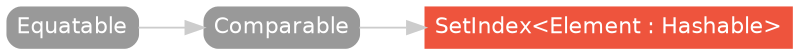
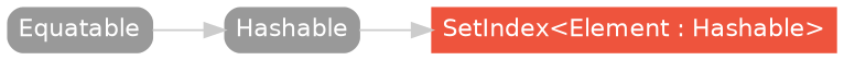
  strict digraph {
    rankdir=LR
    node [color="#999999" fillcolor="#999999" fontcolor=white fontname=Helvetica fontsize=12 margin="0.07,0.05" shape=box style="filled,rounded"]
    edge [color="#cccccc"]
    "SetIndex<Element : Hashable>" [color="#ee543d" fillcolor="#ee543d" height=0.3 style=filled]
-   Comparable [height=0.3]
+   Comparable [height=0.3 label=Hashable]
    Equatable [height=0.3]
    subgraph sub_1 {
      rank=max
      "SetIndex<Element : Hashable>"
    }
    Comparable -> "SetIndex<Element : Hashable>"
    Equatable -> Comparable
  }
